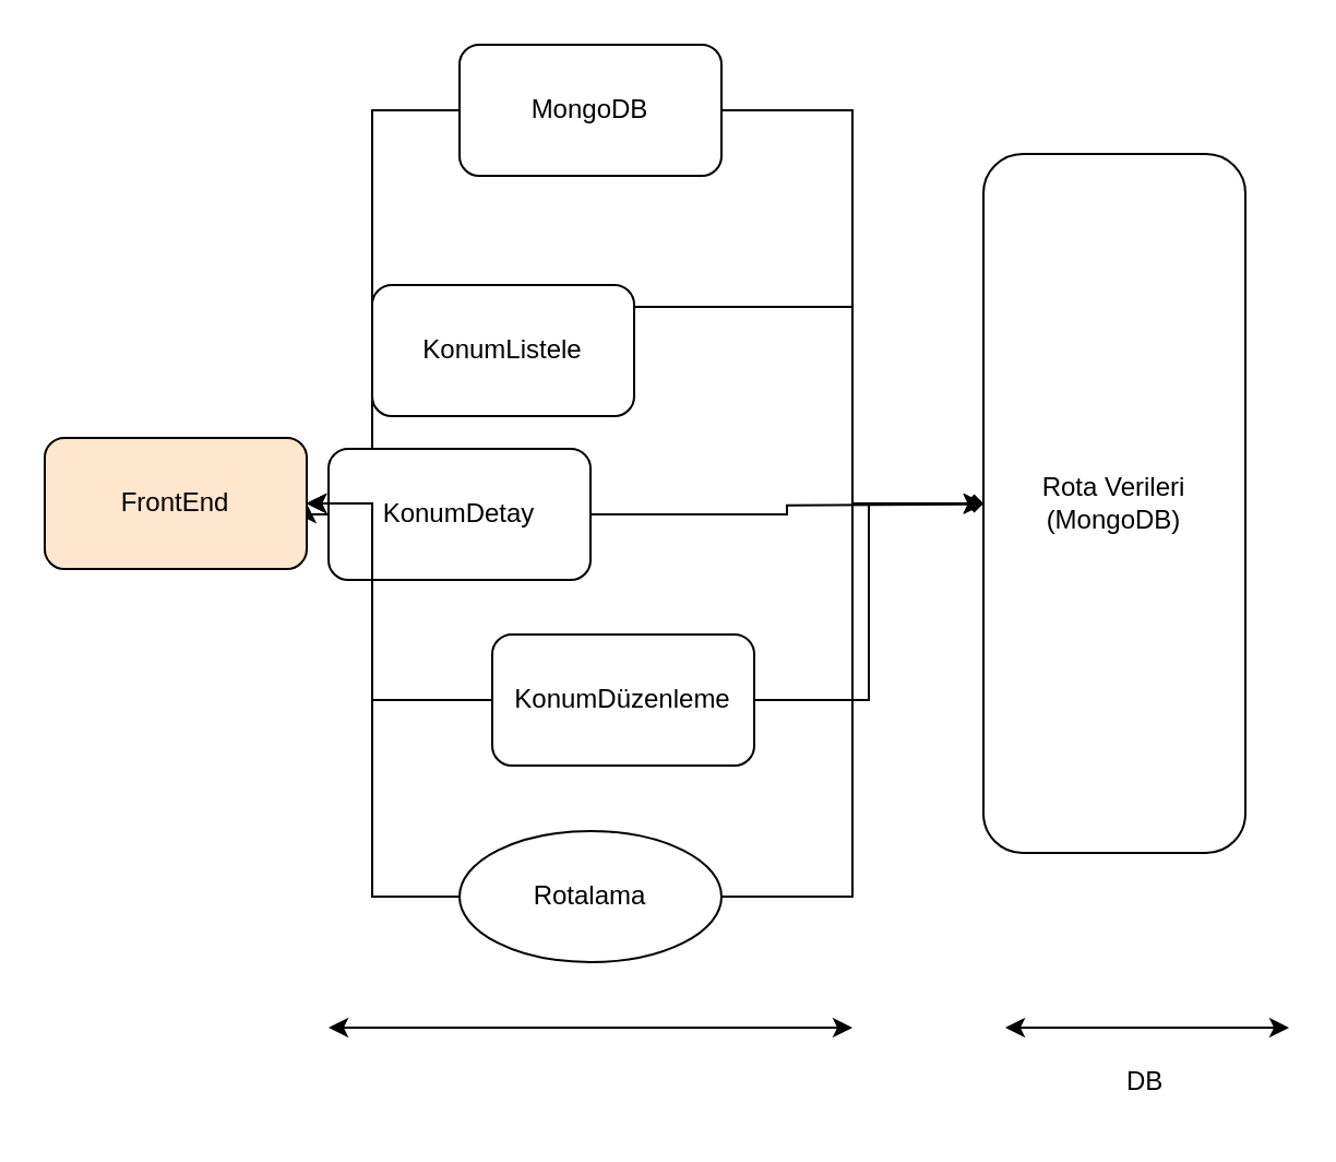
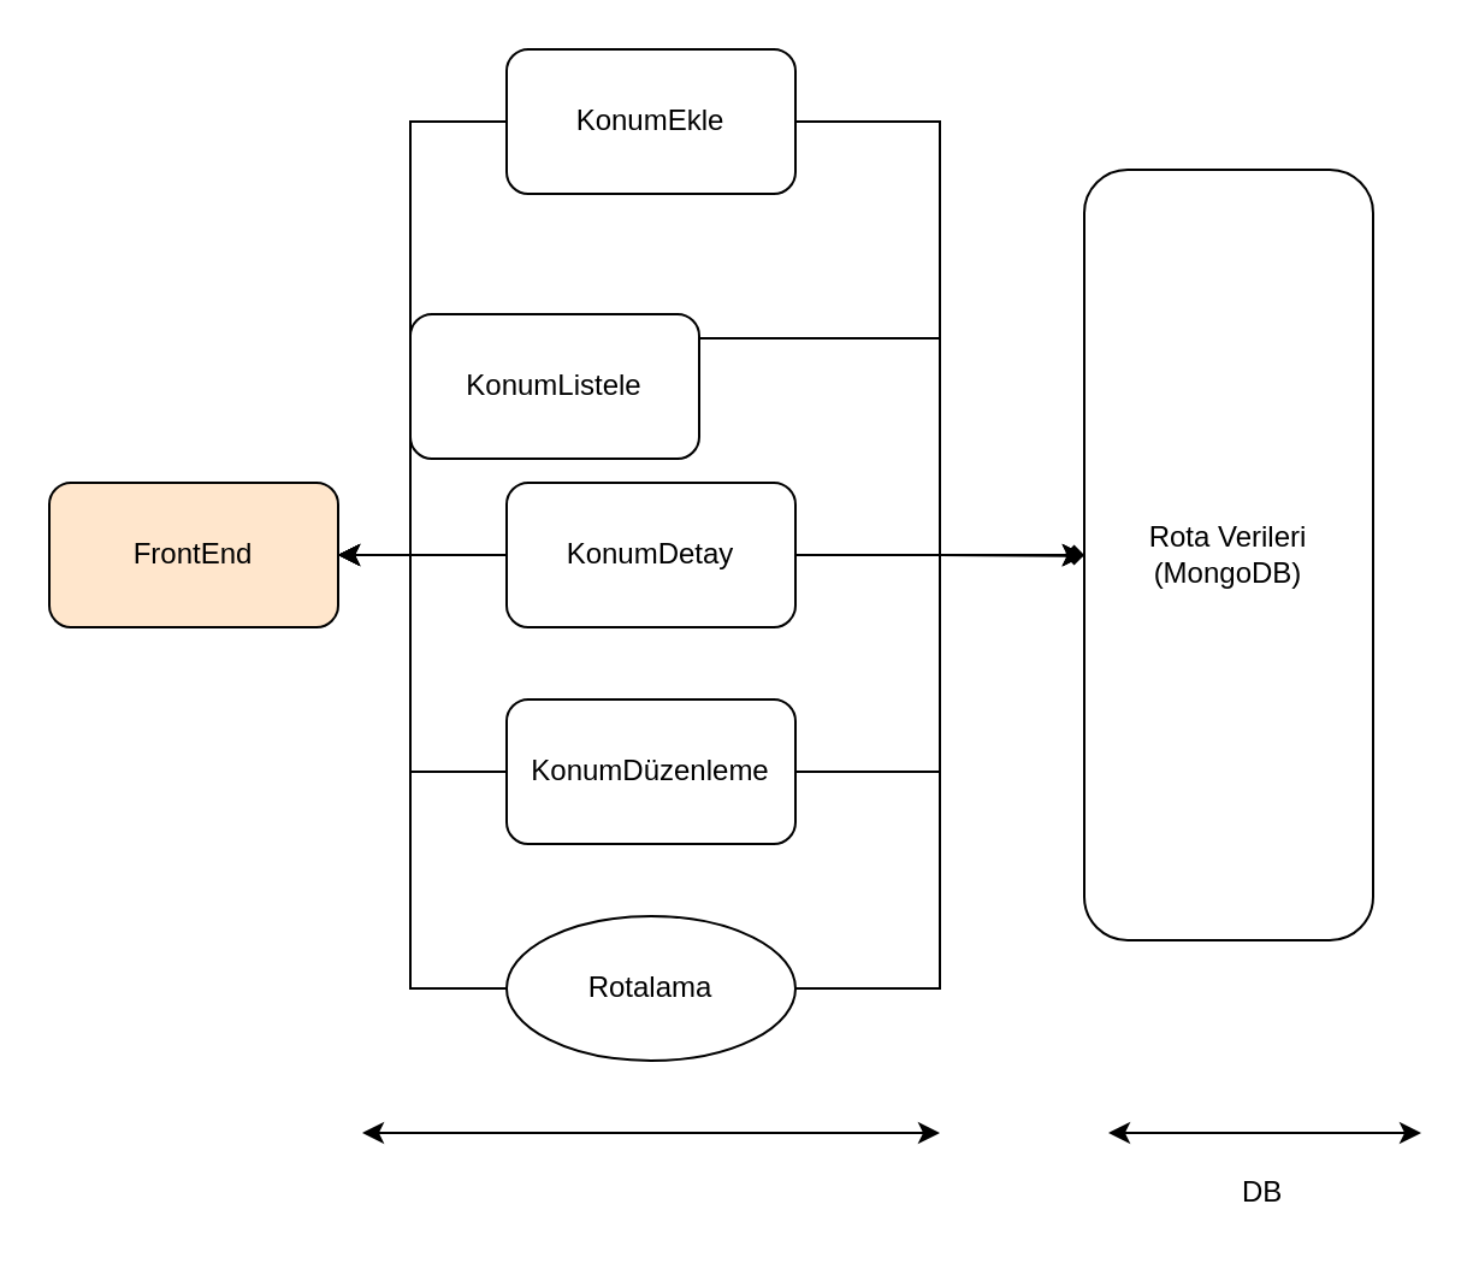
  <mxCell id="0" />
  <mxCell id="1" parent="0" />
  <mxCell id="2" style="edgeStyle=orthogonalEdgeStyle;rounded=0;orthogonalLoop=1;jettySize=auto;html=1;exitX=1;exitY=0.5;exitDx=0;exitDy=0;entryX=0;entryY=0.5;entryDx=0;entryDy=0;" edge="1" parent="1" source="4" target="17"><mxGeometry relative="1" as="geometry" /></mxCell>
  <mxCell id="3" style="edgeStyle=orthogonalEdgeStyle;rounded=0;orthogonalLoop=1;jettySize=auto;html=1;exitX=0;exitY=0.5;exitDx=0;exitDy=0;entryX=1;entryY=0.5;entryDx=0;entryDy=0;" edge="1" parent="1" source="4" target="18"><mxGeometry relative="1" as="geometry"><Array as="points"><mxPoint x="170" y="50" /><mxPoint x="170" y="230" /></Array></mxGeometry></mxCell>
- <mxCell id="4" value="MongoDB" style="rounded=1;whiteSpace=wrap;html=1;" vertex="1" parent="1"><mxGeometry x="210" y="20" width="120" height="60" as="geometry" /></mxCell>
+ <mxCell id="4" value="KonumEkle" style="rounded=1;whiteSpace=wrap;html=1;" vertex="1" parent="1"><mxGeometry x="210" y="20" width="120" height="60" as="geometry" /></mxCell>
  <mxCell id="5" style="edgeStyle=orthogonalEdgeStyle;rounded=0;orthogonalLoop=1;jettySize=auto;html=1;exitX=1;exitY=0.5;exitDx=0;exitDy=0;" edge="1" parent="1" source="7"><mxGeometry relative="1" as="geometry"><mxPoint x="450" y="230" as="targetPoint" /><Array as="points"><mxPoint x="390" y="140" /><mxPoint x="390" y="230" /></Array></mxGeometry></mxCell>
  <mxCell id="6" style="edgeStyle=orthogonalEdgeStyle;rounded=0;orthogonalLoop=1;jettySize=auto;html=1;exitX=0;exitY=0.5;exitDx=0;exitDy=0;" edge="1" parent="1" source="7"><mxGeometry relative="1" as="geometry"><mxPoint x="140" y="230" as="targetPoint" /><Array as="points"><mxPoint x="170" y="140" /><mxPoint x="170" y="230" /></Array></mxGeometry></mxCell>
  <mxCell id="7" value="KonumListele" style="rounded=1;whiteSpace=wrap;html=1;" vertex="1" parent="1"><mxGeometry x="170" y="130" width="120" height="60" as="geometry" /></mxCell>
  <mxCell id="8" style="edgeStyle=orthogonalEdgeStyle;rounded=0;orthogonalLoop=1;jettySize=auto;html=1;exitX=1;exitY=0.5;exitDx=0;exitDy=0;" edge="1" parent="1" source="10"><mxGeometry relative="1" as="geometry"><mxPoint x="450" y="230.364" as="targetPoint" /></mxGeometry></mxCell>
  <mxCell id="9" style="edgeStyle=orthogonalEdgeStyle;rounded=0;orthogonalLoop=1;jettySize=auto;html=1;exitX=0;exitY=0.5;exitDx=0;exitDy=0;" edge="1" parent="1" source="10"><mxGeometry relative="1" as="geometry"><mxPoint x="140" y="230" as="targetPoint" /></mxGeometry></mxCell>
- <mxCell id="10" value="KonumDetay" style="rounded=1;whiteSpace=wrap;html=1;" vertex="1" parent="1"><mxGeometry x="150" y="205" width="120" height="60" as="geometry" /></mxCell>
+ <mxCell id="10" value="KonumDetay" style="rounded=1;whiteSpace=wrap;html=1;" vertex="1" parent="1"><mxGeometry x="210" y="200" width="120" height="60" as="geometry" /></mxCell>
  <mxCell id="11" style="edgeStyle=orthogonalEdgeStyle;rounded=0;orthogonalLoop=1;jettySize=auto;html=1;exitX=1;exitY=0.5;exitDx=0;exitDy=0;entryX=0;entryY=0.5;entryDx=0;entryDy=0;endArrow=diamond;" edge="1" parent="1" source="13" target="17"><mxGeometry relative="1" as="geometry" /></mxCell>
  <mxCell id="12" style="edgeStyle=orthogonalEdgeStyle;rounded=0;orthogonalLoop=1;jettySize=auto;html=1;exitX=0;exitY=0.5;exitDx=0;exitDy=0;entryX=1;entryY=0.5;entryDx=0;entryDy=0;" edge="1" parent="1" source="13" target="18"><mxGeometry relative="1" as="geometry"><Array as="points"><mxPoint x="170" y="320" /><mxPoint x="170" y="230" /></Array></mxGeometry></mxCell>
- <mxCell id="13" value="KonumDüzenleme" style="rounded=1;whiteSpace=wrap;html=1;" vertex="1" parent="1"><mxGeometry x="225" y="290" width="120" height="60" as="geometry" /></mxCell>
+ <mxCell id="13" value="KonumDüzenleme" style="rounded=1;whiteSpace=wrap;html=1;" vertex="1" parent="1"><mxGeometry x="210" y="290" width="120" height="60" as="geometry" /></mxCell>
  <mxCell id="14" style="edgeStyle=orthogonalEdgeStyle;rounded=0;orthogonalLoop=1;jettySize=auto;html=1;exitX=1;exitY=0.5;exitDx=0;exitDy=0;" edge="1" parent="1" source="16"><mxGeometry relative="1" as="geometry"><mxPoint x="450" y="230" as="targetPoint" /><Array as="points"><mxPoint x="390" y="410" /><mxPoint x="390" y="230" /></Array></mxGeometry></mxCell>
  <mxCell id="15" style="edgeStyle=orthogonalEdgeStyle;rounded=0;orthogonalLoop=1;jettySize=auto;html=1;exitX=0;exitY=0.5;exitDx=0;exitDy=0;" edge="1" parent="1" source="16"><mxGeometry relative="1" as="geometry"><mxPoint x="140" y="230" as="targetPoint" /><Array as="points"><mxPoint x="170" y="410" /><mxPoint x="170" y="230" /></Array></mxGeometry></mxCell>
  <mxCell id="16" value="Rotalama" style="ellipse;whiteSpace=wrap;html=1;" vertex="1" parent="1"><mxGeometry x="210" y="380" width="120" height="60" as="geometry" /></mxCell>
  <mxCell id="17" value="Rota Verileri&lt;br&gt;(MongoDB)" style="rounded=1;whiteSpace=wrap;html=1;" vertex="1" parent="1"><mxGeometry x="450" y="70" width="120" height="320" as="geometry" /></mxCell>
  <mxCell id="18" value="FrontEnd" style="rounded=1;whiteSpace=wrap;html=1;fillColor=#ffe6cc;" vertex="1" parent="1"><mxGeometry x="20" y="200" width="120" height="60" as="geometry" /></mxCell>
  <mxCell id="19" value="" style="endArrow=classic;startArrow=classic;html=1;rounded=0;" edge="1" parent="1"><mxGeometry width="50" height="50" relative="1" as="geometry"><mxPoint x="150" y="470" as="sourcePoint" /><mxPoint x="390" y="470" as="targetPoint" /></mxGeometry></mxCell>
  <mxCell id="20" value="" style="endArrow=classic;startArrow=classic;html=1;rounded=0;" edge="1" parent="1"><mxGeometry width="50" height="50" relative="1" as="geometry"><mxPoint x="460" y="470" as="sourcePoint" /><mxPoint x="590" y="470" as="targetPoint" /></mxGeometry></mxCell>
  <mxCell id="21" value="DB" style="text;strokeColor=none;fillColor=none;align=left;verticalAlign=middle;spacingLeft=4;spacingRight=4;overflow=hidden;points=[[0,0.5],[1,0.5]];portConstraint=eastwest;rotatable=0;whiteSpace=wrap;html=1;" vertex="1" parent="1"><mxGeometry x="510" y="480" width="80" height="30" as="geometry" /></mxCell>
